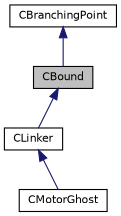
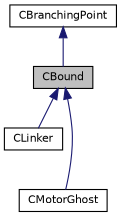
  digraph {
    node [color=black fillcolor=white fontname=Helvetica fontsize=10 shape=record style=filled]
    edge [color=midnightblue dir=back fontname=Helvetica fontsize=10 labelfontname=Helvetica labelfontsize=10 style=solid]
    n1 [fillcolor=grey75 fontcolor=black height=0.2 label=CBound width=0.4]
    n2 [height=0.2 label=CLinker width=0.4]
    n3 [height=0.2 label=CMotorGhost width=0.4]
    n4 [height=0.2 label=CBranchingPoint width=0.4]
    n1 -> n2
-   n2 -> n3
+   n1 -> n3
    n4 -> n1
  }
